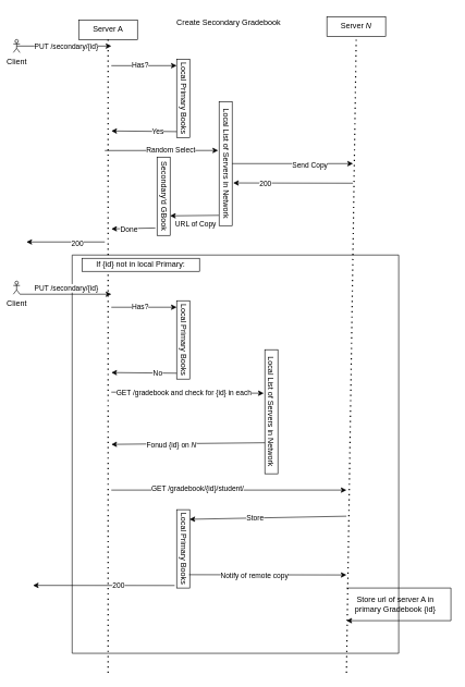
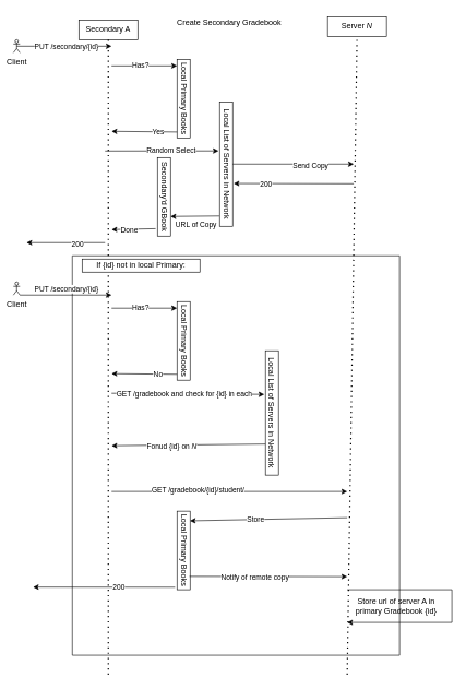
  <mxCell id="0" />
  <mxCell id="1" parent="0" />
  <mxCell id="2" value="Server &lt;i&gt;N&lt;/i&gt;" style="rounded=0;whiteSpace=wrap;html=1;" parent="1" vertex="1"><mxGeometry x="500" y="25" width="90" height="30" as="geometry" /></mxCell>
- <mxCell id="3" value="Server A" style="rounded=0;whiteSpace=wrap;html=1;" parent="1" vertex="1"><mxGeometry x="120" y="30" width="90" height="30" as="geometry" /></mxCell>
+ <mxCell id="3" value="Secondary A" style="rounded=0;whiteSpace=wrap;html=1;" parent="1" vertex="1"><mxGeometry x="120" y="30" width="90" height="30" as="geometry" /></mxCell>
  <mxCell id="4" value="" style="endArrow=none;dashed=1;html=1;dashPattern=1 3;strokeWidth=2;rounded=0;entryX=0.5;entryY=1;entryDx=0;entryDy=0;" parent="1" target="3" edge="1"><mxGeometry width="50" height="50" relative="1" as="geometry"><mxPoint x="165" y="1030" as="sourcePoint" /><mxPoint x="470" y="250" as="targetPoint" /></mxGeometry></mxCell>
  <mxCell id="5" value="" style="endArrow=none;dashed=1;html=1;dashPattern=1 3;strokeWidth=2;rounded=0;entryX=0.5;entryY=1;entryDx=0;entryDy=0;" parent="1" target="2" edge="1"><mxGeometry width="50" height="50" relative="1" as="geometry"><mxPoint x="530" y="1030" as="sourcePoint" /><mxPoint x="470" y="250" as="targetPoint" /></mxGeometry></mxCell>
  <mxCell id="6" value="Client" style="shape=umlActor;verticalLabelPosition=bottom;verticalAlign=top;html=1;outlineConnect=0;" parent="1" vertex="1"><mxGeometry x="20" y="60" width="10" height="20" as="geometry" /></mxCell>
  <mxCell id="7" value="" style="endArrow=classic;html=1;rounded=0;exitX=0.5;exitY=0.5;exitDx=0;exitDy=0;exitPerimeter=0;" parent="1" source="6" edge="1"><mxGeometry width="50" height="50" relative="1" as="geometry"><mxPoint x="420" y="300" as="sourcePoint" /><mxPoint x="170" y="70" as="targetPoint" /></mxGeometry></mxCell>
  <mxCell id="8" value="PUT /secondary/{id}" style="edgeLabel;html=1;align=center;verticalAlign=middle;resizable=0;points=[];" parent="7" vertex="1" connectable="0"><mxGeometry x="0.423" y="1" relative="1" as="geometry"><mxPoint x="-28" y="1" as="offset" /></mxGeometry></mxCell>
  <mxCell id="9" value="Create Secondary Gradebook" style="text;html=1;strokeColor=none;fillColor=none;align=center;verticalAlign=middle;whiteSpace=wrap;rounded=0;" parent="1" vertex="1"><mxGeometry x="240" y="20" width="220" height="30" as="geometry" /></mxCell>
  <mxCell id="10" value="Local Primary Books" style="rounded=0;whiteSpace=wrap;html=1;rotation=90;" vertex="1" parent="1"><mxGeometry x="220" y="140" width="120" height="20" as="geometry" /></mxCell>
  <mxCell id="11" value="" style="endArrow=classic;html=1;rounded=0;entryX=0.083;entryY=1;entryDx=0;entryDy=0;entryPerimeter=0;" edge="1" parent="1" target="10"><mxGeometry width="50" height="50" relative="1" as="geometry"><mxPoint x="170" y="100" as="sourcePoint" /><mxPoint x="440" y="200" as="targetPoint" /><Array as="points"><mxPoint x="200" y="100" /></Array></mxGeometry></mxCell>
  <mxCell id="12" value="Has?" style="edgeLabel;html=1;align=center;verticalAlign=middle;resizable=0;points=[];" vertex="1" connectable="0" parent="11"><mxGeometry x="-0.13" relative="1" as="geometry"><mxPoint as="offset" /></mxGeometry></mxCell>
  <mxCell id="13" value="Local List of Servers in Network" style="rounded=0;whiteSpace=wrap;html=1;rotation=90;" vertex="1" parent="1"><mxGeometry x="250" y="240" width="190" height="20" as="geometry" /></mxCell>
  <mxCell id="14" value="" style="endArrow=classic;html=1;rounded=0;exitX=0.925;exitY=0.998;exitDx=0;exitDy=0;exitPerimeter=0;" edge="1" parent="1" source="10"><mxGeometry width="50" height="50" relative="1" as="geometry"><mxPoint x="390" y="250" as="sourcePoint" /><mxPoint x="170" y="200" as="targetPoint" /></mxGeometry></mxCell>
  <mxCell id="15" value="Yes" style="edgeLabel;html=1;align=center;verticalAlign=middle;resizable=0;points=[];" vertex="1" connectable="0" parent="14"><mxGeometry x="-0.393" relative="1" as="geometry"><mxPoint as="offset" /></mxGeometry></mxCell>
  <mxCell id="16" value="" style="endArrow=classic;html=1;rounded=0;entryX=0.394;entryY=1.076;entryDx=0;entryDy=0;entryPerimeter=0;" edge="1" parent="1" target="13"><mxGeometry width="50" height="50" relative="1" as="geometry"><mxPoint x="160" y="230" as="sourcePoint" /><mxPoint x="270" y="220" as="targetPoint" /></mxGeometry></mxCell>
  <mxCell id="17" value="Random Select" style="edgeLabel;html=1;align=center;verticalAlign=middle;resizable=0;points=[];" vertex="1" connectable="0" parent="16"><mxGeometry x="0.44" y="1" relative="1" as="geometry"><mxPoint x="-24" as="offset" /></mxGeometry></mxCell>
  <mxCell id="18" value="" style="endArrow=classic;html=1;rounded=0;exitX=0.5;exitY=0;exitDx=0;exitDy=0;" edge="1" parent="1" source="13"><mxGeometry width="50" height="50" relative="1" as="geometry"><mxPoint x="390" y="250" as="sourcePoint" /><mxPoint x="540" y="250" as="targetPoint" /></mxGeometry></mxCell>
  <mxCell id="19" value="Send Copy" style="edgeLabel;html=1;align=center;verticalAlign=middle;resizable=0;points=[];" vertex="1" connectable="0" parent="18"><mxGeometry x="0.276" y="-1" relative="1" as="geometry"><mxPoint as="offset" /></mxGeometry></mxCell>
  <mxCell id="20" value="" style="endArrow=classic;html=1;rounded=0;exitX=0.917;exitY=1.024;exitDx=0;exitDy=0;exitPerimeter=0;entryX=0.75;entryY=0;entryDx=0;entryDy=0;" edge="1" parent="1" source="13" target="22"><mxGeometry width="50" height="50" relative="1" as="geometry"><mxPoint x="390" y="250" as="sourcePoint" /><mxPoint x="440" y="200" as="targetPoint" /></mxGeometry></mxCell>
  <mxCell id="21" value="URL of Copy" style="edgeLabel;html=1;align=center;verticalAlign=middle;resizable=0;points=[];" vertex="1" connectable="0" parent="20"><mxGeometry x="0.395" y="-2" relative="1" as="geometry"><mxPoint x="16" y="14" as="offset" /></mxGeometry></mxCell>
  <mxCell id="22" value="Secondary'd GBook" style="rounded=0;whiteSpace=wrap;html=1;rotation=90;" vertex="1" parent="1"><mxGeometry x="190" y="290" width="120" height="20" as="geometry" /></mxCell>
  <mxCell id="23" value="" style="endArrow=classic;html=1;rounded=0;entryX=0.656;entryY=-0.079;entryDx=0;entryDy=0;entryPerimeter=0;" edge="1" parent="1" target="13"><mxGeometry width="50" height="50" relative="1" as="geometry"><mxPoint x="540" y="280" as="sourcePoint" /><mxPoint x="440" y="200" as="targetPoint" /></mxGeometry></mxCell>
  <mxCell id="24" value="200" style="edgeLabel;html=1;align=center;verticalAlign=middle;resizable=0;points=[];" vertex="1" connectable="0" parent="23"><mxGeometry x="0.459" y="1" relative="1" as="geometry"><mxPoint as="offset" /></mxGeometry></mxCell>
  <mxCell id="25" value="" style="endArrow=classic;html=1;rounded=0;exitX=0.905;exitY=1.136;exitDx=0;exitDy=0;exitPerimeter=0;" edge="1" parent="1" source="22"><mxGeometry width="50" height="50" relative="1" as="geometry"><mxPoint x="390" y="250" as="sourcePoint" /><mxPoint x="170" y="350" as="targetPoint" /></mxGeometry></mxCell>
  <mxCell id="26" value="Done" style="edgeLabel;html=1;align=center;verticalAlign=middle;resizable=0;points=[];" vertex="1" connectable="0" parent="25"><mxGeometry x="0.231" y="1" relative="1" as="geometry"><mxPoint as="offset" /></mxGeometry></mxCell>
  <mxCell id="27" value="" style="endArrow=classic;html=1;rounded=0;" edge="1" parent="1"><mxGeometry width="50" height="50" relative="1" as="geometry"><mxPoint x="160" y="370" as="sourcePoint" /><mxPoint x="40" y="370" as="targetPoint" /></mxGeometry></mxCell>
  <mxCell id="28" value="200" style="edgeLabel;html=1;align=center;verticalAlign=middle;resizable=0;points=[];" vertex="1" connectable="0" parent="27"><mxGeometry x="-0.288" y="1" relative="1" as="geometry"><mxPoint as="offset" /></mxGeometry></mxCell>
  <mxCell id="29" value="" style="swimlane;startSize=0;" vertex="1" parent="1"><mxGeometry x="110" y="390" width="500" height="610" as="geometry" /></mxCell>
  <mxCell id="30" value="If {id} not in local Primary:" style="rounded=0;whiteSpace=wrap;html=1;" vertex="1" parent="29"><mxGeometry x="15" y="5" width="180" height="20" as="geometry" /></mxCell>
  <mxCell id="31" value="Client" style="shape=umlActor;verticalLabelPosition=bottom;verticalAlign=top;html=1;outlineConnect=0;" vertex="1" parent="29"><mxGeometry x="-90" y="40" width="10" height="20" as="geometry" /></mxCell>
  <mxCell id="32" value="PUT /secondary/{id}" style="edgeLabel;html=1;align=center;verticalAlign=middle;resizable=0;points=[];" vertex="1" connectable="0" parent="29"><mxGeometry x="-9.552" y="50" as="geometry" /></mxCell>
  <mxCell id="33" value="Local Primary Books" style="rounded=0;whiteSpace=wrap;html=1;rotation=90;" vertex="1" parent="29"><mxGeometry x="110" y="120" width="120" height="20" as="geometry" /></mxCell>
  <mxCell id="34" value="" style="endArrow=classic;html=1;rounded=0;entryX=0.083;entryY=1;entryDx=0;entryDy=0;entryPerimeter=0;" edge="1" parent="29" target="33"><mxGeometry width="50" height="50" relative="1" as="geometry"><mxPoint x="60" y="80" as="sourcePoint" /><mxPoint x="330" y="180" as="targetPoint" /><Array as="points"><mxPoint x="90" y="80" /></Array></mxGeometry></mxCell>
  <mxCell id="35" value="Has?" style="edgeLabel;html=1;align=center;verticalAlign=middle;resizable=0;points=[];" vertex="1" connectable="0" parent="34"><mxGeometry x="-0.13" relative="1" as="geometry"><mxPoint as="offset" /></mxGeometry></mxCell>
  <mxCell id="36" value="" style="endArrow=classic;html=1;rounded=0;exitX=0.925;exitY=0.998;exitDx=0;exitDy=0;exitPerimeter=0;" edge="1" parent="29" source="33"><mxGeometry width="50" height="50" relative="1" as="geometry"><mxPoint x="280" y="230" as="sourcePoint" /><mxPoint x="60" y="180" as="targetPoint" /></mxGeometry></mxCell>
  <mxCell id="37" value="No" style="edgeLabel;html=1;align=center;verticalAlign=middle;resizable=0;points=[];" vertex="1" connectable="0" parent="36"><mxGeometry x="-0.393" relative="1" as="geometry"><mxPoint as="offset" /></mxGeometry></mxCell>
  <mxCell id="38" value="Local List of Servers in Network" style="rounded=0;whiteSpace=wrap;html=1;rotation=90;" vertex="1" parent="29"><mxGeometry x="210" y="230" width="190" height="20" as="geometry" /></mxCell>
  <mxCell id="39" value="Local Primary Books" style="rounded=0;whiteSpace=wrap;html=1;rotation=90;" vertex="1" parent="29"><mxGeometry x="110" y="440" width="120" height="20" as="geometry" /></mxCell>
  <mxCell id="40" value="" style="endArrow=classic;html=1;rounded=0;exitX=1;exitY=1;exitDx=0;exitDy=0;exitPerimeter=0;" edge="1" parent="1" source="31"><mxGeometry width="50" height="50" relative="1" as="geometry"><mxPoint x="390" y="420" as="sourcePoint" /><mxPoint x="170" y="450" as="targetPoint" /></mxGeometry></mxCell>
  <mxCell id="41" value="" style="endArrow=classic;html=1;rounded=0;entryX=0.351;entryY=1.084;entryDx=0;entryDy=0;entryPerimeter=0;" edge="1" parent="1" target="38"><mxGeometry width="50" height="50" relative="1" as="geometry"><mxPoint x="170" y="600" as="sourcePoint" /><mxPoint x="440" y="670" as="targetPoint" /></mxGeometry></mxCell>
  <mxCell id="42" value="GET /gradebook and check for {id} in each" style="edgeLabel;html=1;align=center;verticalAlign=middle;resizable=0;points=[];" vertex="1" connectable="0" parent="41"><mxGeometry x="0.373" y="1" relative="1" as="geometry"><mxPoint x="-50" as="offset" /></mxGeometry></mxCell>
  <mxCell id="43" value="" style="endArrow=classic;html=1;rounded=0;exitX=0.75;exitY=1;exitDx=0;exitDy=0;" edge="1" parent="1" source="38"><mxGeometry width="50" height="50" relative="1" as="geometry"><mxPoint x="390" y="660" as="sourcePoint" /><mxPoint x="170" y="680" as="targetPoint" /></mxGeometry></mxCell>
  <mxCell id="44" value="Fonud {id} on &lt;i&gt;N&lt;/i&gt;" style="edgeLabel;html=1;align=center;verticalAlign=middle;resizable=0;points=[];" vertex="1" connectable="0" parent="43"><mxGeometry x="0.228" y="1" relative="1" as="geometry"><mxPoint as="offset" /></mxGeometry></mxCell>
  <mxCell id="45" value="" style="endArrow=classic;html=1;rounded=0;" edge="1" parent="1"><mxGeometry width="50" height="50" relative="1" as="geometry"><mxPoint x="170" y="750" as="sourcePoint" /><mxPoint x="530" y="750" as="targetPoint" /></mxGeometry></mxCell>
  <mxCell id="46" value="GET /gradebook/{id}/student/" style="edgeLabel;html=1;align=center;verticalAlign=middle;resizable=0;points=[];" vertex="1" connectable="0" parent="45"><mxGeometry x="-0.274" y="3" relative="1" as="geometry"><mxPoint as="offset" /></mxGeometry></mxCell>
  <mxCell id="47" value="" style="endArrow=classic;html=1;rounded=0;entryX=0.123;entryY=0.016;entryDx=0;entryDy=0;entryPerimeter=0;" edge="1" parent="1" target="39"><mxGeometry width="50" height="50" relative="1" as="geometry"><mxPoint x="530" y="790" as="sourcePoint" /><mxPoint x="440" y="830" as="targetPoint" /></mxGeometry></mxCell>
  <mxCell id="48" value="Store" style="edgeLabel;html=1;align=center;verticalAlign=middle;resizable=0;points=[];" vertex="1" connectable="0" parent="47"><mxGeometry x="0.173" relative="1" as="geometry"><mxPoint as="offset" /></mxGeometry></mxCell>
  <mxCell id="49" value="" style="endArrow=classic;html=1;rounded=0;exitX=0.83;exitY=0.05;exitDx=0;exitDy=0;exitPerimeter=0;" edge="1" parent="1" source="39"><mxGeometry width="50" height="50" relative="1" as="geometry"><mxPoint x="390" y="770" as="sourcePoint" /><mxPoint x="530" y="880" as="targetPoint" /></mxGeometry></mxCell>
  <mxCell id="50" value="Notify of remote copy" style="edgeLabel;html=1;align=center;verticalAlign=middle;resizable=0;points=[];" vertex="1" connectable="0" parent="49"><mxGeometry x="-0.17" y="-1" relative="1" as="geometry"><mxPoint as="offset" /></mxGeometry></mxCell>
  <mxCell id="51" value="" style="endArrow=classic;html=1;rounded=0;" edge="1" parent="1"><mxGeometry width="50" height="50" relative="1" as="geometry"><mxPoint x="530" y="900" as="sourcePoint" /><mxPoint x="530" y="950" as="targetPoint" /><Array as="points"><mxPoint x="690" y="900" /><mxPoint x="690" y="950" /></Array></mxGeometry></mxCell>
  <mxCell id="52" value="Store url of server A in primary Gradebook {id}" style="text;html=1;strokeColor=none;fillColor=none;align=center;verticalAlign=middle;whiteSpace=wrap;rounded=0;" vertex="1" parent="1"><mxGeometry x="540" y="910" width="130" height="30" as="geometry" /></mxCell>
  <mxCell id="53" value="" style="endArrow=classic;html=1;rounded=0;exitX=0.968;exitY=1.153;exitDx=0;exitDy=0;exitPerimeter=0;" edge="1" parent="1" source="39"><mxGeometry width="50" height="50" relative="1" as="geometry"><mxPoint x="390" y="770" as="sourcePoint" /><mxPoint x="50" y="896" as="targetPoint" /></mxGeometry></mxCell>
  <mxCell id="54" value="200" style="edgeLabel;html=1;align=center;verticalAlign=middle;resizable=0;points=[];" vertex="1" connectable="0" parent="53"><mxGeometry x="-0.205" y="-1" relative="1" as="geometry"><mxPoint as="offset" /></mxGeometry></mxCell>
